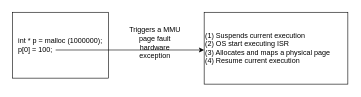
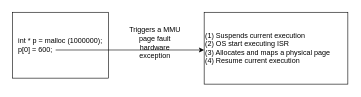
  <mxCell id="0" />
  <mxCell id="1" parent="0" />
- <mxCell id="2" value="int * p = malloc (1000000);&lt;br&gt;p[0] = 100;&amp;nbsp; &amp;nbsp; &amp;nbsp; &amp;nbsp; &amp;nbsp; &amp;nbsp; &amp;nbsp; &amp;nbsp; &amp;nbsp; &amp;nbsp; &amp;nbsp; &amp;nbsp; &amp;nbsp;" style="text;strokeColor=default;align=center;fillColor=none;html=1;verticalAlign=middle;whiteSpace=wrap;rounded=0;" vertex="1" parent="1"><mxGeometry x="20" y="20" width="160" height="110" as="geometry" /></mxCell>
+ <mxCell id="2" value="int * p = malloc (1000000);&lt;br&gt;p[0] = 600;&amp;nbsp; &amp;nbsp; &amp;nbsp; &amp;nbsp; &amp;nbsp; &amp;nbsp; &amp;nbsp; &amp;nbsp; &amp;nbsp; &amp;nbsp; &amp;nbsp; &amp;nbsp; &amp;nbsp;" style="text;strokeColor=default;align=center;fillColor=none;html=1;verticalAlign=middle;whiteSpace=wrap;rounded=0;" vertex="1" parent="1"><mxGeometry x="20" y="20" width="160" height="110" as="geometry" /></mxCell>
  <mxCell id="3" value="" style="endArrow=classic;html=1;rounded=0;" edge="1" parent="1"><mxGeometry width="50" height="50" relative="1" as="geometry"><mxPoint x="92" y="83" as="sourcePoint" /><mxPoint x="340" y="83" as="targetPoint" /></mxGeometry></mxCell>
  <mxCell id="4" style="edgeStyle=orthogonalEdgeStyle;rounded=0;orthogonalLoop=1;jettySize=auto;html=1;exitX=0.5;exitY=1;exitDx=0;exitDy=0;" edge="1" parent="1" source="2" target="2"><mxGeometry relative="1" as="geometry" /></mxCell>
  <mxCell id="5" value="Triggers a MMU page fault hardware exception" style="text;strokeColor=none;align=center;fillColor=none;html=1;verticalAlign=middle;whiteSpace=wrap;rounded=0;" vertex="1" parent="1"><mxGeometry x="208" y="26" width="100" height="90" as="geometry" /></mxCell>
  <mxCell id="6" value="(1) Suspends current execution&lt;br&gt;(2) OS start executing ISR&lt;br&gt;(3) Allocates and maps a physical page&lt;br&gt;(4) Resume current execution" style="whiteSpace=wrap;html=1;align=left;" vertex="1" parent="1"><mxGeometry x="340" y="20" width="240" height="120" as="geometry" /></mxCell>
